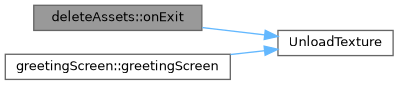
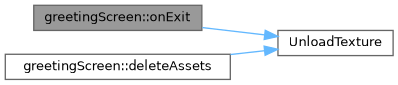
  digraph {
    rankdir=LR
    node [color=grey40 fillcolor=white fontname=Helvetica fontsize=10 shape=box style=filled]
    edge [color=steelblue1 fontname=Helvetica fontsize=10 labelfontname=Helvetica labelfontsize=10 style=solid]
-   n1 [color=gray40 fillcolor=grey60 fontcolor=black height=0.2 label="deleteAssets::onExit" width=0.4]
+   n1 [color=gray40 fillcolor=grey60 fontcolor=black height=0.2 label="greetingScreen::onExit" width=0.4]
    n2 [height=0.2 label=UnloadTexture width=0.4]
-   n3 [height=0.2 label="greetingScreen::greetingScreen" width=0.4]
+   n3 [height=0.2 label="greetingScreen::deleteAssets" width=0.4]
    n1 -> n2
    n3 -> n2
  }
